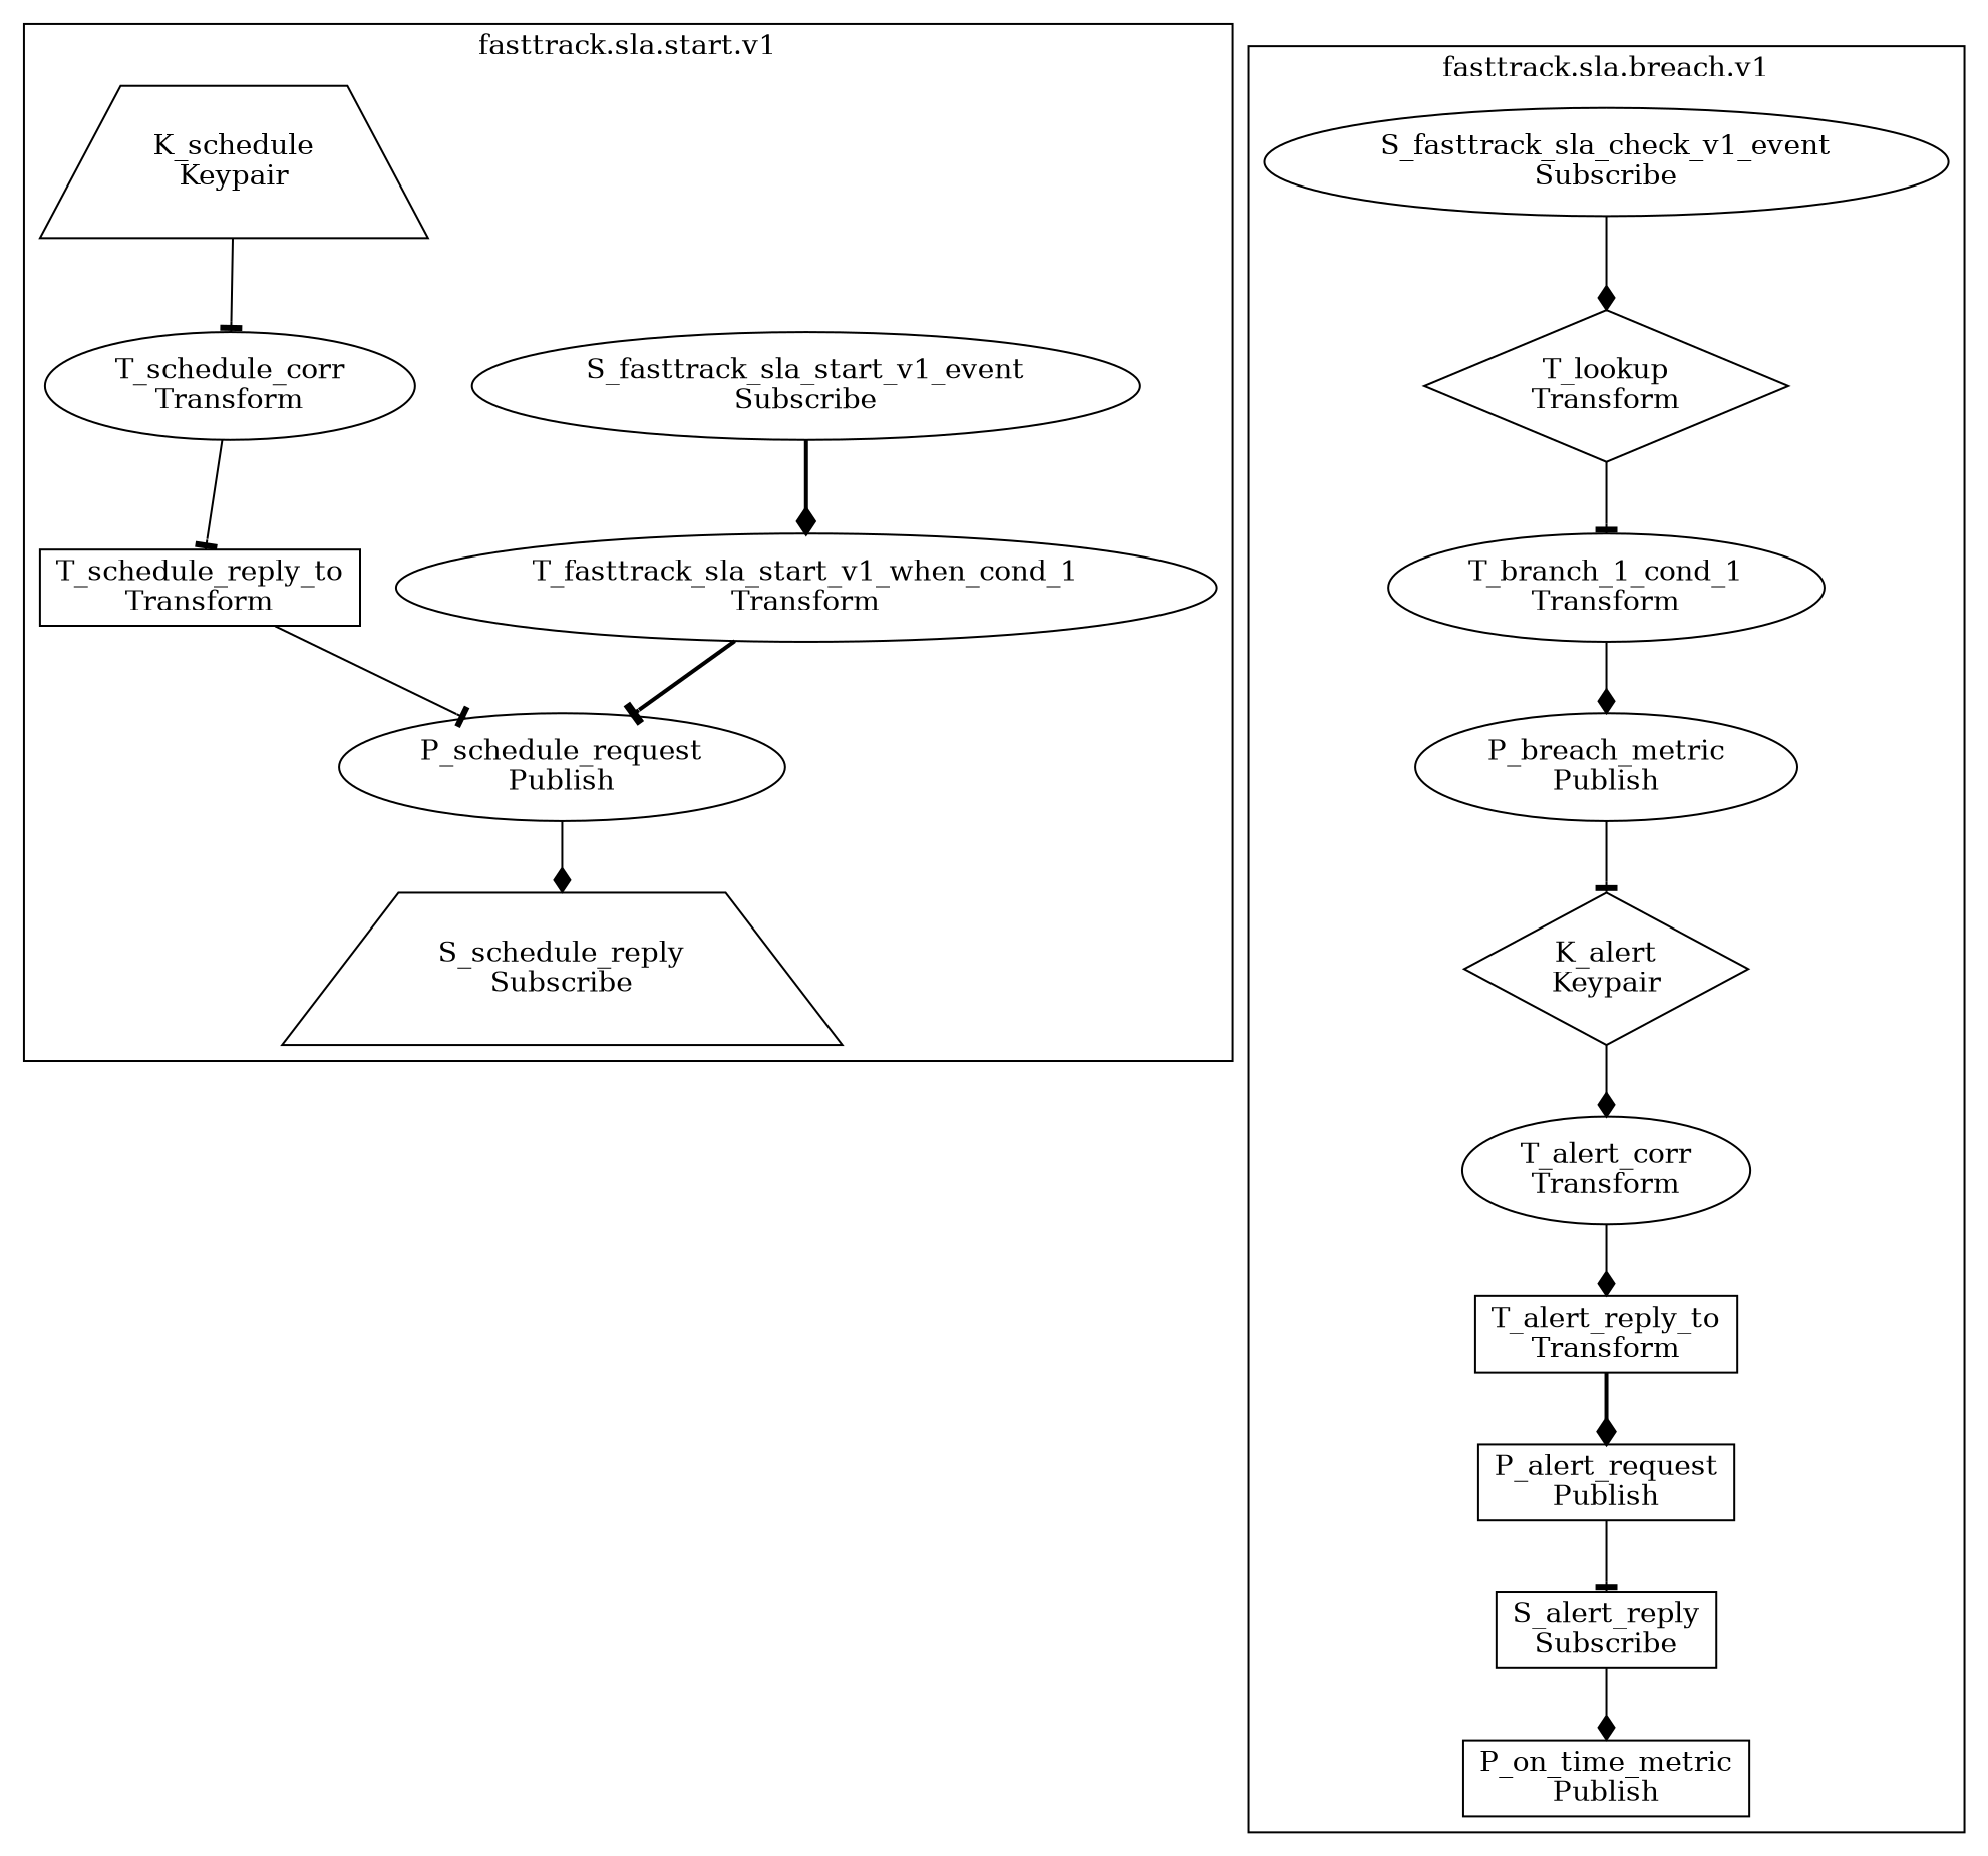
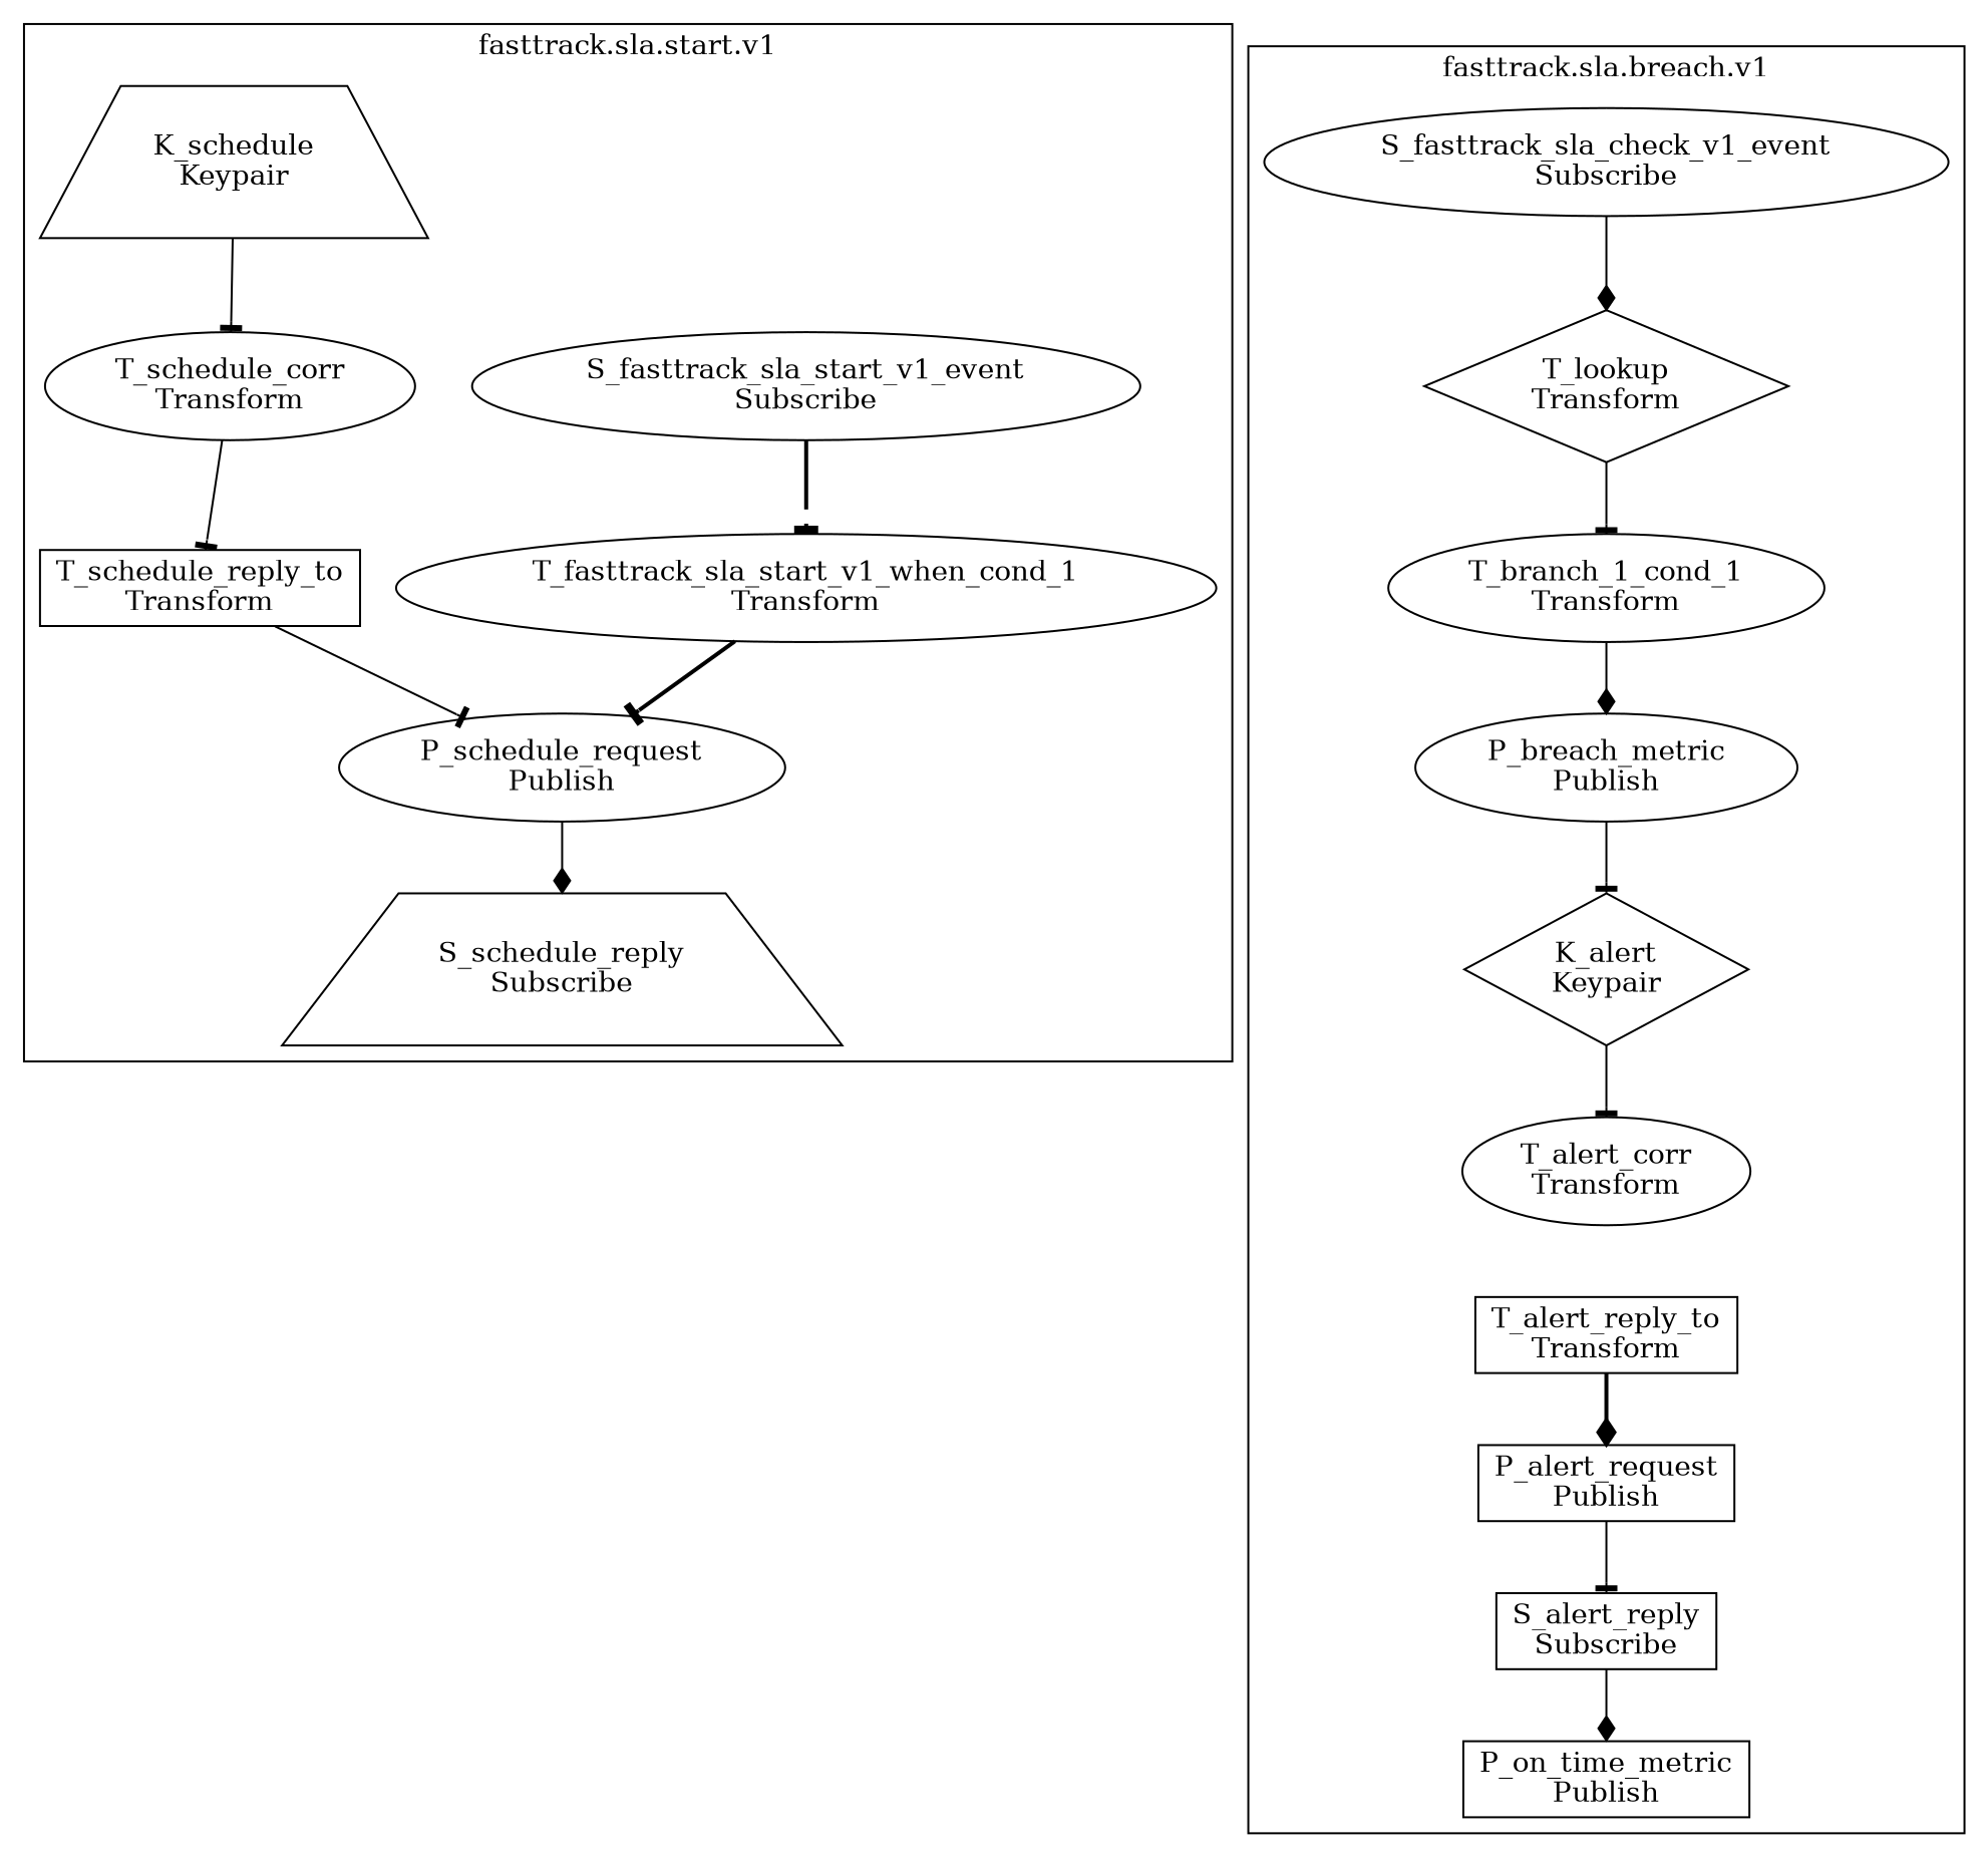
  digraph {
    rankdir=TB
    node [shape=ellipse]
    edge [arrowhead=tee style=solid]
    n1 [label="S_fasttrack_sla_start_v1_event\nSubscribe"]
    n2 [label="T_fasttrack_sla_start_v1_when_cond_1\nTransform"]
    n3 [label="K_schedule\nKeypair" shape=trapezium]
    n4 [label="T_schedule_corr\nTransform"]
    n5 [label="T_schedule_reply_to\nTransform" shape=box]
    n6 [label="P_schedule_request\nPublish"]
    n7 [label="S_schedule_reply\nSubscribe" shape=trapezium]
    n8 [label="S_fasttrack_sla_check_v1_event\nSubscribe"]
    n9 [label="T_lookup\nTransform" shape=diamond]
    n10 [label="T_branch_1_cond_1\nTransform"]
    n11 [label="P_breach_metric\nPublish"]
    n12 [label="K_alert\nKeypair" shape=diamond]
    n13 [label="T_alert_corr\nTransform"]
    n14 [label="T_alert_reply_to\nTransform" shape=box]
    n15 [label="P_alert_request\nPublish" shape=box]
    n16 [label="S_alert_reply\nSubscribe" shape=box]
    n17 [label="P_on_time_metric\nPublish" shape=box]
    subgraph cluster_1 {
      label="fasttrack.sla.start.v1"
      n1
      n2
      n3
      n4
      n5
      n6
      n7
    }
    subgraph cluster_2 {
      label="fasttrack.sla.breach.v1"
      n8
      n9
      n10
      n11
      n12
      n13
      n14
      n15
      n16
      n17
    }
-   n1 -> n2 [arrowhead=diamond style=bold]
+   n1 -> n2 [style=bold]
    n2 -> n6 [style=bold]
    n3 -> n4
    n4 -> n5
    n5 -> n6
    n6 -> n7 [arrowhead=diamond]
    n8 -> n9 [arrowhead=diamond]
    n9 -> n10
    n10 -> n11 [arrowhead=diamond]
    n11 -> n12
-   n12 -> n13 [arrowhead=diamond]
-   n13 -> n14 [arrowhead=diamond]
+   n12 -> n13
    n14 -> n15 [arrowhead=diamond style=bold]
    n15 -> n16
    n16 -> n17 [arrowhead=diamond]
  }
